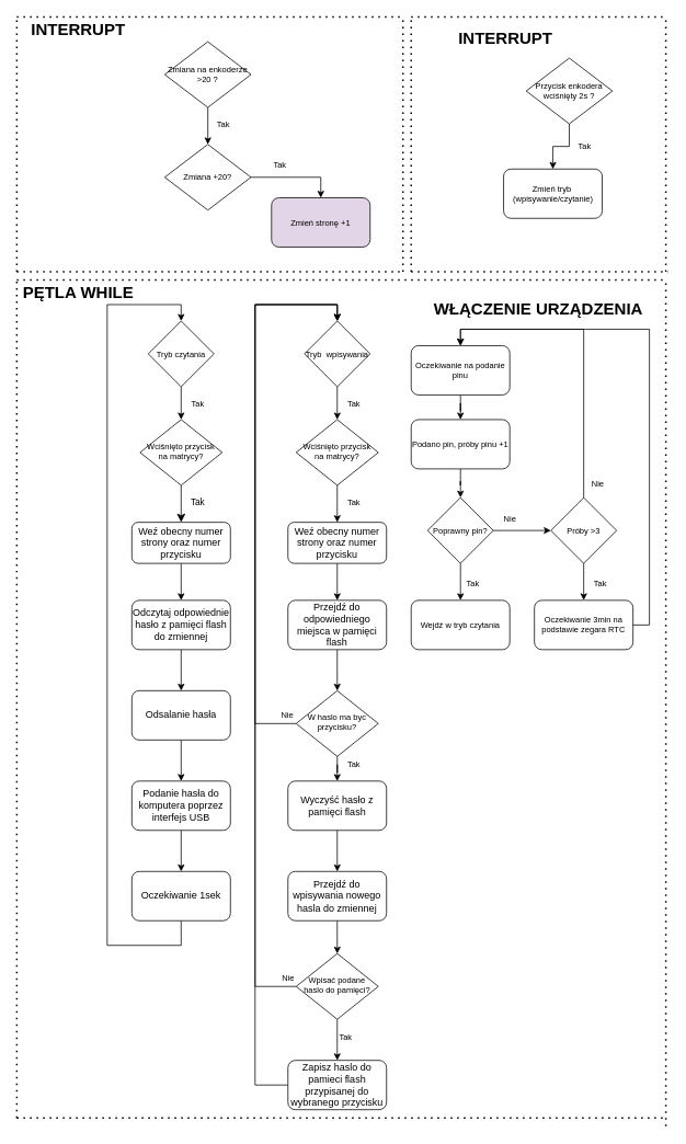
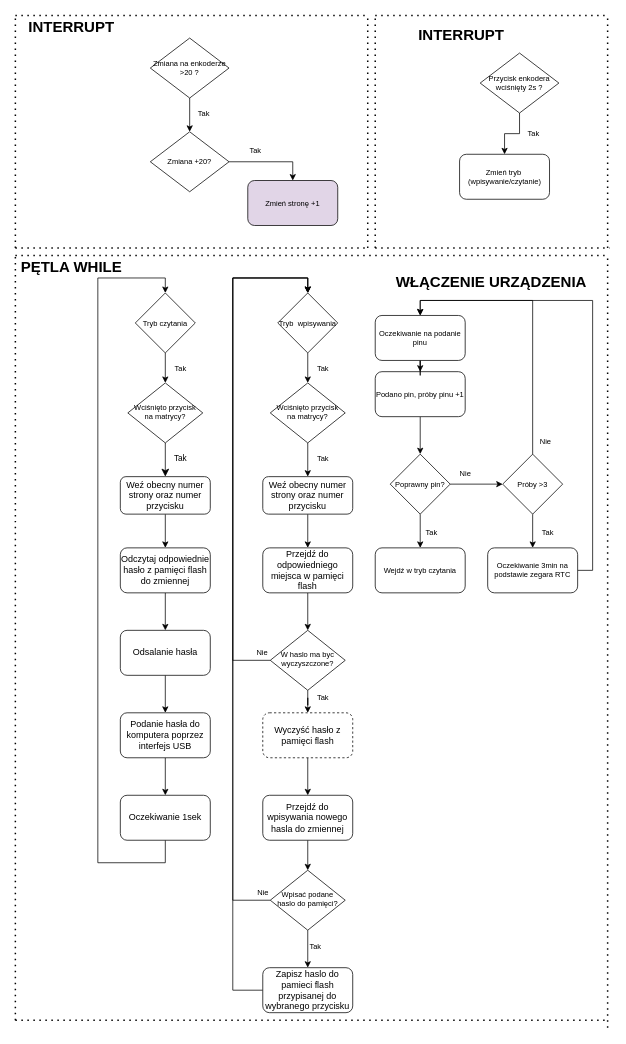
  <mxCell id="0" />
  <mxCell id="1" parent="0" />
  <mxCell id="2" value="&lt;div&gt;Tak&lt;/div&gt;" style="edgeStyle=orthogonalEdgeStyle;rounded=0;html=1;jettySize=auto;orthogonalLoop=1;fontSize=11;endArrow=classic;endFill=1;endSize=8;strokeWidth=1;shadow=0;labelBackgroundColor=none;" parent="1" source="3" target="5" edge="1"><mxGeometry x="-0.111" y="20" relative="1" as="geometry"><mxPoint as="offset" /></mxGeometry></mxCell>
  <mxCell id="3" value="Wciśnięto przycisk na matrycy?" style="rhombus;whiteSpace=wrap;html=1;shadow=0;fontFamily=Helvetica;fontSize=10;align=center;strokeWidth=1;spacing=6;spacingTop=-4;" parent="1" vertex="1"><mxGeometry x="170" y="510" width="100" height="80" as="geometry" /></mxCell>
  <mxCell id="4" style="edgeStyle=orthogonalEdgeStyle;rounded=0;orthogonalLoop=1;jettySize=auto;html=1;entryX=0.5;entryY=0;entryDx=0;entryDy=0;" edge="1" parent="1" source="5" target="7"><mxGeometry relative="1" as="geometry" /></mxCell>
  <mxCell id="5" value="Weź obecny numer strony oraz numer przycisku" style="rounded=1;whiteSpace=wrap;html=1;fontSize=12;glass=0;strokeWidth=1;shadow=0;" parent="1" vertex="1"><mxGeometry x="160" y="635" width="120" height="50" as="geometry" /></mxCell>
  <mxCell id="6" value="" style="edgeStyle=orthogonalEdgeStyle;rounded=0;orthogonalLoop=1;jettySize=auto;html=1;endArrow=classic;endFill=1;" edge="1" parent="1" source="7" target="9"><mxGeometry relative="1" as="geometry" /></mxCell>
  <mxCell id="7" value="Odczytaj odpowiednie hasło z pamięci flash do zmiennej" style="rounded=1;whiteSpace=wrap;html=1;fontSize=12;glass=0;strokeWidth=1;shadow=0;" vertex="1" parent="1"><mxGeometry x="160" y="730" width="120" height="60" as="geometry" /></mxCell>
  <mxCell id="8" value="" style="edgeStyle=orthogonalEdgeStyle;rounded=0;orthogonalLoop=1;jettySize=auto;html=1;endArrow=classic;endFill=1;" edge="1" parent="1" source="9" target="11"><mxGeometry relative="1" as="geometry" /></mxCell>
  <mxCell id="9" value="Odsalanie hasła" style="whiteSpace=wrap;html=1;rounded=1;glass=0;strokeWidth=1;shadow=0;" vertex="1" parent="1"><mxGeometry x="160" y="840" width="120" height="60" as="geometry" /></mxCell>
  <mxCell id="10" value="" style="edgeStyle=orthogonalEdgeStyle;rounded=0;orthogonalLoop=1;jettySize=auto;html=1;endArrow=classic;endFill=1;" edge="1" parent="1" source="11" target="13"><mxGeometry relative="1" as="geometry" /></mxCell>
  <mxCell id="11" value="Podanie hasła do komputera poprzez interfejs USB" style="whiteSpace=wrap;html=1;rounded=1;glass=0;strokeWidth=1;shadow=0;" vertex="1" parent="1"><mxGeometry x="160" y="950" width="120" height="60" as="geometry" /></mxCell>
  <mxCell id="12" style="edgeStyle=orthogonalEdgeStyle;rounded=0;orthogonalLoop=1;jettySize=auto;html=1;entryX=0.5;entryY=0;entryDx=0;entryDy=0;fontSize=10;endArrow=classic;endFill=1;" edge="1" parent="1" source="13" target="33"><mxGeometry relative="1" as="geometry"><Array as="points"><mxPoint x="220" y="1150" /><mxPoint x="130" y="1150" /><mxPoint x="130" y="370" /><mxPoint x="220" y="370" /></Array></mxGeometry></mxCell>
  <mxCell id="13" value="Oczekiwanie 1sek" style="whiteSpace=wrap;html=1;rounded=1;glass=0;strokeWidth=1;shadow=0;" vertex="1" parent="1"><mxGeometry x="160" y="1060" width="120" height="60" as="geometry" /></mxCell>
  <mxCell id="14" value="&lt;div&gt;Tak&lt;/div&gt;" style="edgeStyle=orthogonalEdgeStyle;rounded=0;orthogonalLoop=1;jettySize=auto;html=1;fontSize=10;endArrow=classic;endFill=1;entryX=0.5;entryY=0;entryDx=0;entryDy=0;" edge="1" parent="1" source="15" target="17"><mxGeometry x="-0.111" y="18" relative="1" as="geometry"><mxPoint x="252.5" y="170" as="targetPoint" /><mxPoint as="offset" /></mxGeometry></mxCell>
  <mxCell id="15" value="Zmiana na enkoderze &amp;gt;20 ?" style="rhombus;whiteSpace=wrap;html=1;fontSize=10;" vertex="1" parent="1"><mxGeometry x="200" y="50" width="105" height="80" as="geometry" /></mxCell>
  <mxCell id="16" value="Tak" style="edgeStyle=orthogonalEdgeStyle;rounded=0;orthogonalLoop=1;jettySize=auto;html=1;entryX=0.5;entryY=0;entryDx=0;entryDy=0;fontSize=10;endArrow=classic;endFill=1;" edge="1" parent="1" source="17" target="18"><mxGeometry x="-0.364" y="15" relative="1" as="geometry"><mxPoint as="offset" /></mxGeometry></mxCell>
  <mxCell id="17" value="Zmiana +20?" style="rhombus;whiteSpace=wrap;html=1;fontSize=10;" vertex="1" parent="1"><mxGeometry x="200" y="175" width="105" height="80" as="geometry" /></mxCell>
  <mxCell id="18" value="&lt;div&gt;Zmień stronę +1&lt;/div&gt;" style="rounded=1;whiteSpace=wrap;html=1;fontSize=10;fillColor=#e1d5e7;" vertex="1" parent="1"><mxGeometry x="330" y="240" width="120" height="60" as="geometry" /></mxCell>
  <mxCell id="19" value="INTERRUPT" style="text;html=1;strokeColor=none;fillColor=none;align=center;verticalAlign=middle;whiteSpace=wrap;rounded=0;dashed=1;fontSize=20;fontStyle=1" vertex="1" parent="1"><mxGeometry x="20" y="20" width="150" height="30" as="geometry" /></mxCell>
  <mxCell id="20" value="" style="endArrow=none;dashed=1;html=1;dashPattern=1 3;strokeWidth=2;rounded=0;fontSize=10;entryX=0;entryY=0;entryDx=0;entryDy=0;" edge="1" parent="1" target="19"><mxGeometry width="50" height="50" relative="1" as="geometry"><mxPoint x="20" y="330" as="sourcePoint" /><mxPoint x="70" y="340" as="targetPoint" /></mxGeometry></mxCell>
  <mxCell id="21" value="" style="endArrow=none;dashed=1;html=1;dashPattern=1 3;strokeWidth=2;rounded=0;fontSize=10;" edge="1" parent="1"><mxGeometry width="50" height="50" relative="1" as="geometry"><mxPoint x="20" y="330" as="sourcePoint" /><mxPoint x="490" y="330" as="targetPoint" /></mxGeometry></mxCell>
  <mxCell id="22" value="" style="endArrow=none;dashed=1;html=1;dashPattern=1 3;strokeWidth=2;rounded=0;fontSize=10;entryX=0;entryY=0;entryDx=0;entryDy=0;" edge="1" parent="1"><mxGeometry width="50" height="50" relative="1" as="geometry"><mxPoint x="490" y="330" as="sourcePoint" /><mxPoint x="490" y="20" as="targetPoint" /></mxGeometry></mxCell>
  <mxCell id="23" value="" style="endArrow=none;dashed=1;html=1;dashPattern=1 3;strokeWidth=2;rounded=0;fontSize=10;exitX=0;exitY=0;exitDx=0;exitDy=0;" edge="1" parent="1" source="19"><mxGeometry width="50" height="50" relative="1" as="geometry"><mxPoint x="500" y="340" as="sourcePoint" /><mxPoint x="490" y="20" as="targetPoint" /></mxGeometry></mxCell>
  <mxCell id="24" value="Tak" style="edgeStyle=orthogonalEdgeStyle;rounded=0;orthogonalLoop=1;jettySize=auto;html=1;entryX=0.5;entryY=0;entryDx=0;entryDy=0;fontSize=10;endArrow=classic;endFill=1;" edge="1" parent="1" source="25" target="26"><mxGeometry x="-0.273" y="18" relative="1" as="geometry"><mxPoint as="offset" /></mxGeometry></mxCell>
  <mxCell id="25" value="Przycisk enkodera wciśnięty 2s ?" style="rhombus;whiteSpace=wrap;html=1;fontSize=10;" vertex="1" parent="1"><mxGeometry x="640" y="70" width="105" height="80" as="geometry" /></mxCell>
  <mxCell id="26" value="Zmień tryb&amp;nbsp; (wpisywanie/czytanie)" style="rounded=1;whiteSpace=wrap;html=1;fontSize=10;fillColor=default;" vertex="1" parent="1"><mxGeometry x="612.5" y="205" width="120" height="60" as="geometry" /></mxCell>
  <mxCell id="27" value="" style="endArrow=none;dashed=1;html=1;dashPattern=1 3;strokeWidth=2;rounded=0;fontSize=10;entryX=0;entryY=0;entryDx=0;entryDy=0;" edge="1" parent="1"><mxGeometry width="50" height="50" relative="1" as="geometry"><mxPoint x="500" y="330" as="sourcePoint" /><mxPoint x="500" y="20" as="targetPoint" /></mxGeometry></mxCell>
  <mxCell id="28" value="" style="endArrow=none;dashed=1;html=1;dashPattern=1 3;strokeWidth=2;rounded=0;fontSize=10;" edge="1" parent="1"><mxGeometry width="50" height="50" relative="1" as="geometry"><mxPoint x="500" y="20" as="sourcePoint" /><mxPoint x="810" y="20" as="targetPoint" /></mxGeometry></mxCell>
  <mxCell id="29" value="" style="endArrow=none;dashed=1;html=1;dashPattern=1 3;strokeWidth=2;rounded=0;fontSize=10;" edge="1" parent="1"><mxGeometry width="50" height="50" relative="1" as="geometry"><mxPoint x="500" y="330" as="sourcePoint" /><mxPoint x="812.5" y="330" as="targetPoint" /></mxGeometry></mxCell>
  <mxCell id="30" value="" style="endArrow=none;dashed=1;html=1;dashPattern=1 3;strokeWidth=2;rounded=0;fontSize=10;entryX=0;entryY=0;entryDx=0;entryDy=0;" edge="1" parent="1"><mxGeometry width="50" height="50" relative="1" as="geometry"><mxPoint x="810" y="330" as="sourcePoint" /><mxPoint x="810" y="20" as="targetPoint" /></mxGeometry></mxCell>
  <mxCell id="31" value="PĘTLA WHILE" style="text;html=1;strokeColor=none;fillColor=none;align=center;verticalAlign=middle;whiteSpace=wrap;rounded=0;dashed=1;fontSize=20;fontStyle=1" vertex="1" parent="1"><mxGeometry x="20" y="340" width="150" height="30" as="geometry" /></mxCell>
  <mxCell id="32" value="Tak" style="edgeStyle=orthogonalEdgeStyle;rounded=0;orthogonalLoop=1;jettySize=auto;html=1;entryX=0.5;entryY=0;entryDx=0;entryDy=0;fontSize=10;endArrow=classic;endFill=1;" edge="1" parent="1" source="33" target="3"><mxGeometry y="20" relative="1" as="geometry"><mxPoint as="offset" /></mxGeometry></mxCell>
  <mxCell id="33" value="Tryb czytania" style="rhombus;whiteSpace=wrap;html=1;fontSize=10;fillColor=default;" vertex="1" parent="1"><mxGeometry x="180" y="390" width="80" height="80" as="geometry" /></mxCell>
  <mxCell id="34" value="Tak" style="edgeStyle=orthogonalEdgeStyle;rounded=0;orthogonalLoop=1;jettySize=auto;html=1;entryX=0.5;entryY=0;entryDx=0;entryDy=0;fontSize=10;endArrow=classic;endFill=1;" edge="1" parent="1" source="35" target="37"><mxGeometry y="20" relative="1" as="geometry"><mxPoint as="offset" /></mxGeometry></mxCell>
  <mxCell id="35" value="Tryb&amp;nbsp; wpisywania" style="rhombus;whiteSpace=wrap;html=1;fontSize=10;fillColor=default;" vertex="1" parent="1"><mxGeometry x="370" y="390" width="80" height="80" as="geometry" /></mxCell>
  <mxCell id="36" value="Tak" style="edgeStyle=orthogonalEdgeStyle;rounded=0;orthogonalLoop=1;jettySize=auto;html=1;entryX=0.5;entryY=0;entryDx=0;entryDy=0;fontSize=10;endArrow=classic;endFill=1;" edge="1" parent="1" source="37" target="39"><mxGeometry x="-0.111" y="20" relative="1" as="geometry"><mxPoint as="offset" /></mxGeometry></mxCell>
  <mxCell id="37" value="Wciśnięto przycisk na matrycy?" style="rhombus;whiteSpace=wrap;html=1;shadow=0;fontFamily=Helvetica;fontSize=10;align=center;strokeWidth=1;spacing=6;spacingTop=-4;" vertex="1" parent="1"><mxGeometry x="360" y="510" width="100" height="80" as="geometry" /></mxCell>
  <mxCell id="38" style="edgeStyle=orthogonalEdgeStyle;rounded=0;orthogonalLoop=1;jettySize=auto;html=1;entryX=0.5;entryY=0;entryDx=0;entryDy=0;fontSize=10;endArrow=classic;endFill=1;" edge="1" parent="1" source="39" target="41"><mxGeometry relative="1" as="geometry" /></mxCell>
  <mxCell id="39" value="Weź obecny numer strony oraz numer przycisku" style="rounded=1;whiteSpace=wrap;html=1;fontSize=12;glass=0;strokeWidth=1;shadow=0;" vertex="1" parent="1"><mxGeometry x="350" y="635" width="120" height="50" as="geometry" /></mxCell>
  <mxCell id="40" style="edgeStyle=orthogonalEdgeStyle;rounded=0;orthogonalLoop=1;jettySize=auto;html=1;entryX=0.5;entryY=0;entryDx=0;entryDy=0;fontSize=10;endArrow=classic;endFill=1;" edge="1" parent="1" source="41" target="44"><mxGeometry relative="1" as="geometry"><mxPoint x="410" y="840" as="targetPoint" /></mxGeometry></mxCell>
  <mxCell id="41" value="Przejdź do odpowiedniego miejsca w pamięci flash" style="rounded=1;whiteSpace=wrap;html=1;fontSize=12;glass=0;strokeWidth=1;shadow=0;" vertex="1" parent="1"><mxGeometry x="350" y="730" width="120" height="60" as="geometry" /></mxCell>
  <mxCell id="42" value="Nie" style="edgeStyle=orthogonalEdgeStyle;rounded=0;orthogonalLoop=1;jettySize=auto;html=1;entryX=0.5;entryY=0;entryDx=0;entryDy=0;fontSize=10;endArrow=classic;endFill=1;" edge="1" parent="1" source="44" target="35"><mxGeometry x="-0.969" y="-10" relative="1" as="geometry"><Array as="points"><mxPoint x="310" y="880" /><mxPoint x="310" y="370" /><mxPoint x="410" y="370" /></Array><mxPoint as="offset" /></mxGeometry></mxCell>
  <mxCell id="43" value="Tak" style="edgeStyle=orthogonalEdgeStyle;rounded=0;orthogonalLoop=1;jettySize=auto;html=1;entryX=0.5;entryY=0;entryDx=0;entryDy=0;fontSize=10;endArrow=classic;endFill=1;" edge="1" parent="1" source="44" target="46"><mxGeometry x="0.2" y="20" relative="1" as="geometry"><mxPoint as="offset" /></mxGeometry></mxCell>
- <mxCell id="44" value="W haslo ma byc przycisku?" style="rhombus;whiteSpace=wrap;html=1;shadow=0;fontFamily=Helvetica;fontSize=10;align=center;strokeWidth=1;spacing=6;spacingTop=-4;" vertex="1" parent="1"><mxGeometry x="360" y="840" width="100" height="80" as="geometry" /></mxCell>
+ <mxCell id="44" value="W haslo ma byc wyczyszczone?" style="rhombus;whiteSpace=wrap;html=1;shadow=0;fontFamily=Helvetica;fontSize=10;align=center;strokeWidth=1;spacing=6;spacingTop=-4;" vertex="1" parent="1"><mxGeometry x="360" y="840" width="100" height="80" as="geometry" /></mxCell>
  <mxCell id="45" style="edgeStyle=orthogonalEdgeStyle;rounded=0;orthogonalLoop=1;jettySize=auto;html=1;entryX=0.5;entryY=0;entryDx=0;entryDy=0;fontSize=10;endArrow=classic;endFill=1;" edge="1" parent="1" source="46" target="48"><mxGeometry relative="1" as="geometry" /></mxCell>
- <mxCell id="46" value="Wyczyść hasło z pamięci flash" style="whiteSpace=wrap;html=1;rounded=1;glass=0;strokeWidth=1;shadow=0;" vertex="1" parent="1"><mxGeometry x="350" y="950" width="120" height="60" as="geometry" /></mxCell>
+ <mxCell id="46" value="Wyczyść hasło z pamięci flash" style="whiteSpace=wrap;html=1;rounded=1;glass=0;strokeWidth=1;shadow=0;dashed=1;" vertex="1" parent="1"><mxGeometry x="350" y="950" width="120" height="60" as="geometry" /></mxCell>
  <mxCell id="47" value="" style="edgeStyle=orthogonalEdgeStyle;rounded=0;orthogonalLoop=1;jettySize=auto;html=1;fontSize=10;endArrow=classic;endFill=1;" edge="1" parent="1" source="48" target="51"><mxGeometry relative="1" as="geometry" /></mxCell>
  <mxCell id="48" value="Przejdź do wpisywania nowego hasla do zmiennej" style="whiteSpace=wrap;html=1;rounded=1;glass=0;strokeWidth=1;shadow=0;" vertex="1" parent="1"><mxGeometry x="350" y="1060" width="120" height="60" as="geometry" /></mxCell>
  <mxCell id="49" value="Tak" style="edgeStyle=orthogonalEdgeStyle;rounded=0;orthogonalLoop=1;jettySize=auto;html=1;entryX=0.5;entryY=0;entryDx=0;entryDy=0;fontSize=10;endArrow=classic;endFill=1;" edge="1" parent="1" source="51" target="53"><mxGeometry x="-0.143" y="10" relative="1" as="geometry"><mxPoint as="offset" /></mxGeometry></mxCell>
  <mxCell id="50" value="Nie" style="edgeStyle=orthogonalEdgeStyle;rounded=0;orthogonalLoop=1;jettySize=auto;html=1;fontSize=10;endArrow=classic;endFill=1;entryX=0.5;entryY=0;entryDx=0;entryDy=0;" edge="1" parent="1" source="51" target="35"><mxGeometry x="-0.981" y="-10" relative="1" as="geometry"><mxPoint x="310" y="860" as="targetPoint" /><Array as="points"><mxPoint x="310" y="1200" /><mxPoint x="310" y="370" /><mxPoint x="410" y="370" /></Array><mxPoint as="offset" /></mxGeometry></mxCell>
  <mxCell id="51" value="Wpisać podane haslo do pamięci?" style="rhombus;whiteSpace=wrap;html=1;shadow=0;fontFamily=Helvetica;fontSize=10;align=center;strokeWidth=1;spacing=6;spacingTop=-4;" vertex="1" parent="1"><mxGeometry x="360" y="1160" width="100" height="80" as="geometry" /></mxCell>
  <mxCell id="52" style="edgeStyle=orthogonalEdgeStyle;rounded=0;orthogonalLoop=1;jettySize=auto;html=1;fontSize=10;endArrow=classic;endFill=1;entryX=0.5;entryY=0;entryDx=0;entryDy=0;" edge="1" parent="1" source="53" target="35"><mxGeometry relative="1" as="geometry"><mxPoint x="685" y="1190" as="targetPoint" /><Array as="points"><mxPoint x="310" y="1320" /><mxPoint x="310" y="370" /><mxPoint x="410" y="370" /></Array></mxGeometry></mxCell>
  <mxCell id="53" value="Zapisz haslo do pamieci flash przypisanej do wybranego przycisku" style="whiteSpace=wrap;html=1;rounded=1;glass=0;strokeWidth=1;shadow=0;" vertex="1" parent="1"><mxGeometry x="350" y="1290" width="120" height="60" as="geometry" /></mxCell>
  <mxCell id="54" value="" style="endArrow=none;dashed=1;html=1;dashPattern=1 3;strokeWidth=2;rounded=0;fontSize=10;" edge="1" parent="1"><mxGeometry width="50" height="50" relative="1" as="geometry"><mxPoint x="20" y="340" as="sourcePoint" /><mxPoint x="810" y="340" as="targetPoint" /></mxGeometry></mxCell>
  <mxCell id="55" value="" style="endArrow=none;dashed=1;html=1;dashPattern=1 3;strokeWidth=2;rounded=0;fontSize=10;" edge="1" parent="1"><mxGeometry width="50" height="50" relative="1" as="geometry"><mxPoint x="20" y="1360" as="sourcePoint" /><mxPoint x="810" y="1360" as="targetPoint" /></mxGeometry></mxCell>
  <mxCell id="56" value="" style="endArrow=none;dashed=1;html=1;dashPattern=1 3;strokeWidth=2;rounded=0;fontSize=10;" edge="1" parent="1"><mxGeometry width="50" height="50" relative="1" as="geometry"><mxPoint x="810" y="1370" as="sourcePoint" /><mxPoint x="810" y="340" as="targetPoint" /></mxGeometry></mxCell>
  <mxCell id="57" value="" style="endArrow=none;dashed=1;html=1;dashPattern=1 3;strokeWidth=2;rounded=0;fontSize=10;" edge="1" parent="1"><mxGeometry width="50" height="50" relative="1" as="geometry"><mxPoint x="20" y="1360" as="sourcePoint" /><mxPoint x="20" y="340" as="targetPoint" /></mxGeometry></mxCell>
  <mxCell id="58" value="INTERRUPT" style="text;html=1;strokeColor=none;fillColor=none;align=center;verticalAlign=middle;whiteSpace=wrap;rounded=0;dashed=1;fontSize=20;fontStyle=1" vertex="1" parent="1"><mxGeometry x="540" y="30" width="150" height="30" as="geometry" /></mxCell>
  <mxCell id="59" value="WŁĄCZENIE URZĄDZENIA" style="text;html=1;strokeColor=none;fillColor=none;align=center;verticalAlign=middle;whiteSpace=wrap;rounded=0;dashed=1;fontSize=20;fontStyle=1" vertex="1" parent="1"><mxGeometry x="500" y="360" width="310" height="30" as="geometry" /></mxCell>
  <mxCell id="60" style="edgeStyle=orthogonalEdgeStyle;rounded=0;orthogonalLoop=1;jettySize=auto;html=1;fontSize=10;endArrow=classic;endFill=1;" edge="1" parent="1" source="61" target="66"><mxGeometry relative="1" as="geometry" /></mxCell>
- <mxCell id="61" value="Podano pin, próby pinu +1" style="rounded=1;whiteSpace=wrap;html=1;fontSize=10;fillColor=default;" vertex="1" parent="1"><mxGeometry x="500" y="510" width="120" height="60" as="geometry" /></mxCell>
+ <mxCell id="61" value="Podano pin, próby pinu +1" style="rounded=1;whiteSpace=wrap;html=1;fontSize=10;fillColor=default;" vertex="1" parent="1"><mxGeometry x="500" y="495" width="120" height="60" as="geometry" /></mxCell>
  <mxCell id="62" style="edgeStyle=orthogonalEdgeStyle;rounded=0;orthogonalLoop=1;jettySize=auto;html=1;entryX=0.5;entryY=0;entryDx=0;entryDy=0;fontSize=10;endArrow=classic;endFill=1;" edge="1" parent="1" source="63" target="61"><mxGeometry relative="1" as="geometry" /></mxCell>
  <mxCell id="63" value="Oczekiwanie na podanie pinu" style="rounded=1;whiteSpace=wrap;html=1;fontSize=10;fillColor=default;" vertex="1" parent="1"><mxGeometry x="500" y="420" width="120" height="60" as="geometry" /></mxCell>
  <mxCell id="64" value="Tak" style="edgeStyle=orthogonalEdgeStyle;rounded=0;orthogonalLoop=1;jettySize=auto;html=1;fontSize=10;endArrow=classic;endFill=1;" edge="1" parent="1" source="66" target="67"><mxGeometry x="0.112" y="15" relative="1" as="geometry"><Array as="points"><mxPoint x="560" y="710" /><mxPoint x="560" y="710" /></Array><mxPoint as="offset" /></mxGeometry></mxCell>
  <mxCell id="65" value="Nie" style="edgeStyle=orthogonalEdgeStyle;rounded=0;orthogonalLoop=1;jettySize=auto;html=1;fontSize=10;endArrow=classic;endFill=1;entryX=0;entryY=0.5;entryDx=0;entryDy=0;" edge="1" parent="1" source="66" target="70"><mxGeometry x="-0.429" y="15" relative="1" as="geometry"><mxPoint x="630" y="645" as="targetPoint" /><mxPoint as="offset" /></mxGeometry></mxCell>
  <mxCell id="66" value="Poprawny pin?" style="rhombus;whiteSpace=wrap;html=1;fontSize=10;fillColor=default;" vertex="1" parent="1"><mxGeometry x="520" y="605" width="80" height="80" as="geometry" /></mxCell>
  <mxCell id="67" value="Wejdź w tryb czytania" style="rounded=1;whiteSpace=wrap;html=1;fontSize=10;" vertex="1" parent="1"><mxGeometry x="500" y="730" width="120" height="60" as="geometry" /></mxCell>
  <mxCell id="68" value="Nie" style="edgeStyle=orthogonalEdgeStyle;rounded=0;orthogonalLoop=1;jettySize=auto;html=1;entryX=0.5;entryY=0;entryDx=0;entryDy=0;fontSize=10;endArrow=classic;endFill=1;" edge="1" parent="1" source="70" target="63"><mxGeometry x="-0.911" y="-17" relative="1" as="geometry"><Array as="points"><mxPoint x="710" y="400" /><mxPoint x="560" y="400" /></Array><mxPoint as="offset" /></mxGeometry></mxCell>
  <mxCell id="69" value="Tak" style="edgeStyle=orthogonalEdgeStyle;rounded=0;orthogonalLoop=1;jettySize=auto;html=1;fontSize=10;endArrow=classic;endFill=1;" edge="1" parent="1" source="70" target="72"><mxGeometry x="0.111" y="20" relative="1" as="geometry"><mxPoint as="offset" /></mxGeometry></mxCell>
  <mxCell id="70" value="Próby &amp;gt;3" style="rhombus;whiteSpace=wrap;html=1;fontSize=10;fillColor=default;" vertex="1" parent="1"><mxGeometry x="670" y="605" width="80" height="80" as="geometry" /></mxCell>
  <mxCell id="71" style="edgeStyle=orthogonalEdgeStyle;rounded=0;orthogonalLoop=1;jettySize=auto;html=1;entryX=0.5;entryY=0;entryDx=0;entryDy=0;fontSize=10;endArrow=classic;endFill=1;" edge="1" parent="1" source="72" target="63"><mxGeometry relative="1" as="geometry"><Array as="points"><mxPoint x="790" y="760" /><mxPoint x="790" y="400" /><mxPoint x="560" y="400" /></Array></mxGeometry></mxCell>
  <mxCell id="72" value="Oczekiwanie 3min na podstawie zegara RTC" style="rounded=1;whiteSpace=wrap;html=1;fontSize=10;" vertex="1" parent="1"><mxGeometry x="650" y="730" width="120" height="60" as="geometry" /></mxCell>
